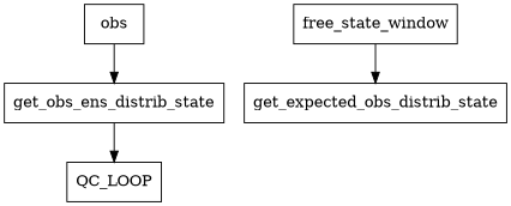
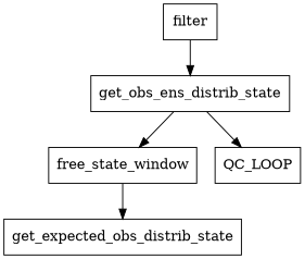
  digraph {
    node [shape=box]
-   filter [label=obs]
+   filter
    get_obs_ens_distrib_state
    free_state_window
    QC_LOOP
    get_expected_obs_distrib_state
    filter -> get_obs_ens_distrib_state
+   get_obs_ens_distrib_state -> free_state_window
    get_obs_ens_distrib_state -> QC_LOOP
    free_state_window -> get_expected_obs_distrib_state
  }
